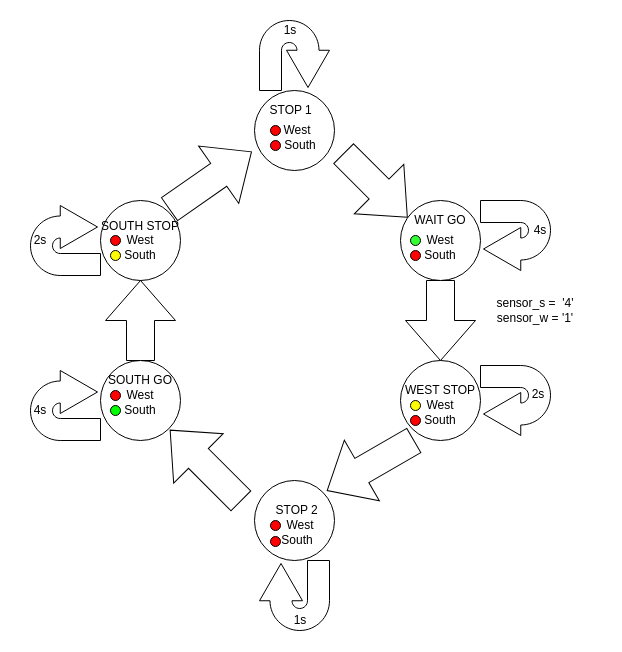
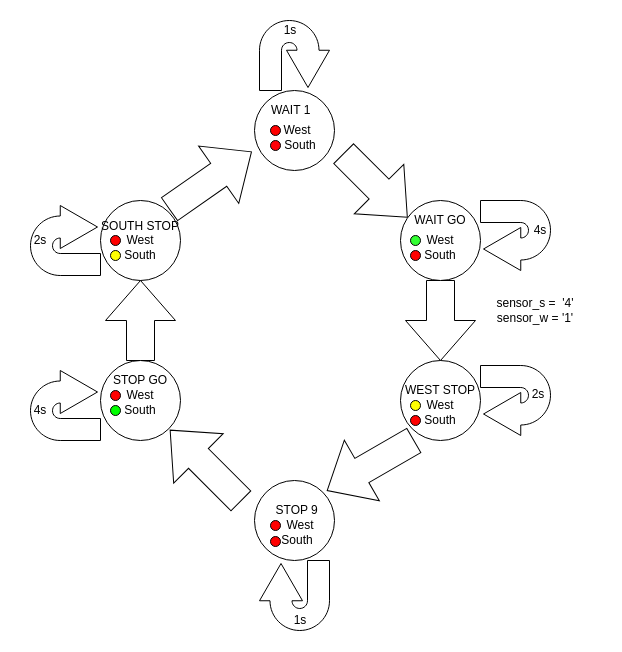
  <mxCell id="0" />
  <mxCell id="1" parent="0" />
  <mxCell id="2" value="" style="ellipse;whiteSpace=wrap;html=1;aspect=fixed;" vertex="1" parent="1"><mxGeometry x="254" y="90" width="80" height="80" as="geometry" /></mxCell>
  <mxCell id="3" value="" style="ellipse;whiteSpace=wrap;html=1;aspect=fixed;" vertex="1" parent="1"><mxGeometry x="400" y="200" width="80" height="80" as="geometry" /></mxCell>
  <mxCell id="4" value="" style="ellipse;whiteSpace=wrap;html=1;aspect=fixed;" vertex="1" parent="1"><mxGeometry x="400" y="360" width="80" height="80" as="geometry" /></mxCell>
  <mxCell id="5" value="" style="ellipse;whiteSpace=wrap;html=1;aspect=fixed;" vertex="1" parent="1"><mxGeometry x="100" y="200" width="80" height="80" as="geometry" /></mxCell>
  <mxCell id="6" value="" style="ellipse;whiteSpace=wrap;html=1;aspect=fixed;" vertex="1" parent="1"><mxGeometry x="100" y="360" width="80" height="80" as="geometry" /></mxCell>
  <mxCell id="7" value="" style="ellipse;whiteSpace=wrap;html=1;aspect=fixed;" vertex="1" parent="1"><mxGeometry x="254" y="480" width="80" height="80" as="geometry" /></mxCell>
  <mxCell id="8" value="" style="html=1;shadow=0;dashed=0;align=center;verticalAlign=middle;shape=mxgraph.arrows2.arrow;dy=0.6;dx=40;notch=0;rotation=45;" vertex="1" parent="1"><mxGeometry x="330" y="150" width="90" height="70" as="geometry" /></mxCell>
  <mxCell id="9" value="" style="html=1;shadow=0;dashed=0;align=center;verticalAlign=middle;shape=mxgraph.arrows2.arrow;dy=0.6;dx=40;direction=south;notch=0;" vertex="1" parent="1"><mxGeometry x="405" y="280" width="70" height="80" as="geometry" /></mxCell>
  <mxCell id="10" value="" style="html=1;shadow=0;dashed=0;align=center;verticalAlign=middle;shape=mxgraph.arrows2.arrow;dy=0.6;dx=40;flipH=1;notch=0;rotation=-30;" vertex="1" parent="1"><mxGeometry x="320" y="430" width="100" height="70" as="geometry" /></mxCell>
  <mxCell id="11" value="" style="html=1;shadow=0;dashed=0;align=center;verticalAlign=middle;shape=mxgraph.arrows2.arrow;dy=0.6;dx=40;direction=north;notch=0;rotation=-45;" vertex="1" parent="1"><mxGeometry x="170" y="415" width="70" height="100" as="geometry" /></mxCell>
  <mxCell id="12" value="" style="html=1;shadow=0;dashed=0;align=center;verticalAlign=middle;shape=mxgraph.arrows2.arrow;dy=0.6;dx=40;direction=north;notch=0;" vertex="1" parent="1"><mxGeometry x="105" y="280" width="70" height="80" as="geometry" /></mxCell>
  <mxCell id="13" value="" style="html=1;shadow=0;dashed=0;align=center;verticalAlign=middle;shape=mxgraph.arrows2.arrow;dy=0.6;dx=40;notch=0;direction=south;rotation=-125;" vertex="1" parent="1"><mxGeometry x="175" y="130" width="70" height="100" as="geometry" /></mxCell>
  <mxCell id="14" value="" style="html=1;shadow=0;dashed=0;align=center;verticalAlign=middle;shape=mxgraph.arrows2.uTurnArrow;dy=11;arrowHead=43;dx2=37.25;rotation=90;" vertex="1" parent="1"><mxGeometry x="259" y="20" width="70" height="70" as="geometry" /></mxCell>
  <mxCell id="15" value="" style="html=1;shadow=0;dashed=0;align=center;verticalAlign=middle;shape=mxgraph.arrows2.uTurnArrow;dy=11;arrowHead=43;dx2=37.25;rotation=-180;" vertex="1" parent="1"><mxGeometry x="480" y="200" width="70" height="70" as="geometry" /></mxCell>
  <mxCell id="16" value="" style="html=1;shadow=0;dashed=0;align=center;verticalAlign=middle;shape=mxgraph.arrows2.uTurnArrow;dy=11;arrowHead=43;dx2=37.25;rotation=-180;" vertex="1" parent="1"><mxGeometry x="480" y="365" width="70" height="70" as="geometry" /></mxCell>
  <mxCell id="17" value="" style="html=1;shadow=0;dashed=0;align=center;verticalAlign=middle;shape=mxgraph.arrows2.uTurnArrow;dy=11;arrowHead=43;dx2=37.25;rotation=0;" vertex="1" parent="1"><mxGeometry x="30" y="205" width="70" height="70" as="geometry" /></mxCell>
  <mxCell id="18" value="" style="html=1;shadow=0;dashed=0;align=center;verticalAlign=middle;shape=mxgraph.arrows2.uTurnArrow;dy=11;arrowHead=43;dx2=37.25;rotation=0;" vertex="1" parent="1"><mxGeometry x="30" y="370" width="70" height="70" as="geometry" /></mxCell>
  <mxCell id="19" value="" style="html=1;shadow=0;dashed=0;align=center;verticalAlign=middle;shape=mxgraph.arrows2.uTurnArrow;dy=11;arrowHead=43;dx2=37.25;rotation=-90;" vertex="1" parent="1"><mxGeometry x="259" y="560" width="70" height="70" as="geometry" /></mxCell>
  <mxCell id="20" value="1s" style="text;html=1;strokeColor=none;fillColor=none;align=center;verticalAlign=middle;whiteSpace=wrap;rounded=0;" vertex="1" parent="1"><mxGeometry x="270" y="20" width="40" height="20" as="geometry" /></mxCell>
  <mxCell id="21" value="1s" style="text;html=1;strokeColor=none;fillColor=none;align=center;verticalAlign=middle;whiteSpace=wrap;rounded=0;" vertex="1" parent="1"><mxGeometry x="280" y="610" width="40" height="20" as="geometry" /></mxCell>
  <mxCell id="22" value="4s" style="text;html=1;strokeColor=none;fillColor=none;align=center;verticalAlign=middle;whiteSpace=wrap;rounded=0;" vertex="1" parent="1"><mxGeometry x="520" y="220" width="40" height="20" as="geometry" /></mxCell>
  <mxCell id="23" value="4s" style="text;html=1;strokeColor=none;fillColor=none;align=center;verticalAlign=middle;whiteSpace=wrap;rounded=0;" vertex="1" parent="1"><mxGeometry x="20" y="400" width="40" height="20" as="geometry" /></mxCell>
  <mxCell id="24" value="2s" style="text;html=1;strokeColor=none;fillColor=none;align=center;verticalAlign=middle;whiteSpace=wrap;rounded=0;" vertex="1" parent="1"><mxGeometry x="518" y="384" width="40" height="20" as="geometry" /></mxCell>
  <mxCell id="25" value="2s" style="text;html=1;strokeColor=none;fillColor=none;align=center;verticalAlign=middle;whiteSpace=wrap;rounded=0;" vertex="1" parent="1"><mxGeometry x="20" y="230" width="40" height="20" as="geometry" /></mxCell>
- <mxCell id="26" value="STOP 1&amp;nbsp;&amp;nbsp;" style="text;html=1;strokeColor=none;fillColor=none;align=center;verticalAlign=middle;whiteSpace=wrap;rounded=0;" vertex="1" parent="1"><mxGeometry x="241" y="100" width="106" height="20" as="geometry" /></mxCell>
- <mxCell id="27" value="STOP 2&amp;nbsp;&amp;nbsp;" style="text;html=1;strokeColor=none;fillColor=none;align=center;verticalAlign=middle;whiteSpace=wrap;rounded=0;" vertex="1" parent="1"><mxGeometry x="247" y="500" width="106" height="20" as="geometry" /></mxCell>
+ <mxCell id="26" value="WAIT 1&amp;nbsp;&amp;nbsp;" style="text;html=1;strokeColor=none;fillColor=none;align=center;verticalAlign=middle;whiteSpace=wrap;rounded=0;" vertex="1" parent="1"><mxGeometry x="241" y="100" width="106" height="20" as="geometry" /></mxCell>
+ <mxCell id="27" value="STOP 9&amp;nbsp;&amp;nbsp;" style="text;html=1;strokeColor=none;fillColor=none;align=center;verticalAlign=middle;whiteSpace=wrap;rounded=0;" vertex="1" parent="1"><mxGeometry x="247" y="500" width="106" height="20" as="geometry" /></mxCell>
  <mxCell id="28" value="WAIT GO" style="text;html=1;strokeColor=none;fillColor=none;align=center;verticalAlign=middle;whiteSpace=wrap;rounded=0;" vertex="1" parent="1"><mxGeometry x="387" y="210" width="106" height="20" as="geometry" /></mxCell>
  <mxCell id="29" value="WEST STOP" style="text;html=1;strokeColor=none;fillColor=none;align=center;verticalAlign=middle;whiteSpace=wrap;rounded=0;" vertex="1" parent="1"><mxGeometry x="387" y="380" width="106" height="20" as="geometry" /></mxCell>
- <mxCell id="30" value="SOUTH GO" style="text;html=1;strokeColor=none;fillColor=none;align=center;verticalAlign=middle;whiteSpace=wrap;rounded=0;" vertex="1" parent="1"><mxGeometry x="87" y="370" width="106" height="20" as="geometry" /></mxCell>
+ <mxCell id="30" value="STOP GO" style="text;html=1;strokeColor=none;fillColor=none;align=center;verticalAlign=middle;whiteSpace=wrap;rounded=0;" vertex="1" parent="1"><mxGeometry x="87" y="370" width="106" height="20" as="geometry" /></mxCell>
  <mxCell id="31" value="SOUTH STOP" style="text;html=1;strokeColor=none;fillColor=none;align=center;verticalAlign=middle;whiteSpace=wrap;rounded=0;" vertex="1" parent="1"><mxGeometry x="87" y="216" width="106" height="20" as="geometry" /></mxCell>
  <mxCell id="32" value="" style="ellipse;whiteSpace=wrap;html=1;aspect=fixed;fillColor=#FF0000;" vertex="1" parent="1"><mxGeometry x="110" y="390" width="10" height="10" as="geometry" /></mxCell>
  <mxCell id="33" value="" style="ellipse;whiteSpace=wrap;html=1;aspect=fixed;fillColor=#00FF00;" vertex="1" parent="1"><mxGeometry x="110" y="405" width="10" height="10" as="geometry" /></mxCell>
  <mxCell id="34" value="" style="ellipse;whiteSpace=wrap;html=1;aspect=fixed;fillColor=#FF0000;" vertex="1" parent="1"><mxGeometry x="110" y="235" width="10" height="10" as="geometry" /></mxCell>
  <mxCell id="35" value="" style="ellipse;whiteSpace=wrap;html=1;aspect=fixed;fillColor=#FFFF00;" vertex="1" parent="1"><mxGeometry x="110" y="250" width="10" height="10" as="geometry" /></mxCell>
  <mxCell id="36" value="" style="ellipse;whiteSpace=wrap;html=1;aspect=fixed;fillColor=#FF0000;" vertex="1" parent="1"><mxGeometry x="270" y="520" width="10" height="10" as="geometry" /></mxCell>
  <mxCell id="37" value="" style="ellipse;whiteSpace=wrap;html=1;aspect=fixed;fillColor=#FF0000;" vertex="1" parent="1"><mxGeometry x="270" y="536" width="10" height="10" as="geometry" /></mxCell>
  <mxCell id="38" value="" style="ellipse;whiteSpace=wrap;html=1;aspect=fixed;fillColor=#FFFF00;" vertex="1" parent="1"><mxGeometry x="410" y="400" width="10" height="10" as="geometry" /></mxCell>
  <mxCell id="39" value="" style="ellipse;whiteSpace=wrap;html=1;aspect=fixed;fillColor=#FF0000;" vertex="1" parent="1"><mxGeometry x="410" y="415" width="10" height="10" as="geometry" /></mxCell>
  <mxCell id="40" value="" style="ellipse;whiteSpace=wrap;html=1;aspect=fixed;fillColor=#33FF33;" vertex="1" parent="1"><mxGeometry x="410" y="235" width="10" height="10" as="geometry" /></mxCell>
  <mxCell id="41" value="" style="ellipse;whiteSpace=wrap;html=1;aspect=fixed;fillColor=#FF0000;" vertex="1" parent="1"><mxGeometry x="410" y="250" width="10" height="10" as="geometry" /></mxCell>
  <mxCell id="42" value="" style="ellipse;whiteSpace=wrap;html=1;aspect=fixed;fillColor=#FF0000;" vertex="1" parent="1"><mxGeometry x="270" y="125" width="10" height="10" as="geometry" /></mxCell>
  <mxCell id="43" value="" style="ellipse;whiteSpace=wrap;html=1;aspect=fixed;fillColor=#FF0008;" vertex="1" parent="1"><mxGeometry x="270" y="140" width="10" height="10" as="geometry" /></mxCell>
  <mxCell id="44" value="West" style="text;html=1;strokeColor=none;fillColor=none;align=center;verticalAlign=middle;whiteSpace=wrap;rounded=0;" vertex="1" parent="1"><mxGeometry x="277" y="120" width="40" height="20" as="geometry" /></mxCell>
  <mxCell id="45" value="West" style="text;html=1;strokeColor=none;fillColor=none;align=center;verticalAlign=middle;whiteSpace=wrap;rounded=0;" vertex="1" parent="1"><mxGeometry x="420" y="230" width="40" height="20" as="geometry" /></mxCell>
  <mxCell id="46" value="West" style="text;html=1;strokeColor=none;fillColor=none;align=center;verticalAlign=middle;whiteSpace=wrap;rounded=0;" vertex="1" parent="1"><mxGeometry x="420" y="395" width="40" height="20" as="geometry" /></mxCell>
  <mxCell id="47" value="West" style="text;html=1;strokeColor=none;fillColor=none;align=center;verticalAlign=middle;whiteSpace=wrap;rounded=0;" vertex="1" parent="1"><mxGeometry x="280" y="515" width="40" height="20" as="geometry" /></mxCell>
  <mxCell id="48" value="West" style="text;html=1;strokeColor=none;fillColor=none;align=center;verticalAlign=middle;whiteSpace=wrap;rounded=0;" vertex="1" parent="1"><mxGeometry x="120" y="385" width="40" height="20" as="geometry" /></mxCell>
  <mxCell id="49" value="West" style="text;html=1;strokeColor=none;fillColor=none;align=center;verticalAlign=middle;whiteSpace=wrap;rounded=0;" vertex="1" parent="1"><mxGeometry x="120" y="230" width="40" height="20" as="geometry" /></mxCell>
  <mxCell id="50" value="South" style="text;html=1;strokeColor=none;fillColor=none;align=center;verticalAlign=middle;whiteSpace=wrap;rounded=0;" vertex="1" parent="1"><mxGeometry x="280" y="135" width="40" height="20" as="geometry" /></mxCell>
  <mxCell id="51" value="South" style="text;html=1;strokeColor=none;fillColor=none;align=center;verticalAlign=middle;whiteSpace=wrap;rounded=0;" vertex="1" parent="1"><mxGeometry x="420" y="245" width="40" height="20" as="geometry" /></mxCell>
  <mxCell id="52" value="South" style="text;html=1;strokeColor=none;fillColor=none;align=center;verticalAlign=middle;whiteSpace=wrap;rounded=0;" vertex="1" parent="1"><mxGeometry x="420" y="410" width="40" height="20" as="geometry" /></mxCell>
  <mxCell id="53" value="South" style="text;html=1;strokeColor=none;fillColor=none;align=center;verticalAlign=middle;whiteSpace=wrap;rounded=0;" vertex="1" parent="1"><mxGeometry x="277" y="530" width="40" height="20" as="geometry" /></mxCell>
  <mxCell id="54" value="South" style="text;html=1;strokeColor=none;fillColor=none;align=center;verticalAlign=middle;whiteSpace=wrap;rounded=0;" vertex="1" parent="1"><mxGeometry x="120" y="400" width="40" height="20" as="geometry" /></mxCell>
  <mxCell id="55" value="South" style="text;html=1;strokeColor=none;fillColor=none;align=center;verticalAlign=middle;whiteSpace=wrap;rounded=0;" vertex="1" parent="1"><mxGeometry x="120" y="245" width="40" height="20" as="geometry" /></mxCell>
  <mxCell id="56" value="sensor_s =&amp;nbsp; '4'&lt;br&gt;sensor_w = '1'" style="text;html=1;strokeColor=none;fillColor=none;align=center;verticalAlign=middle;whiteSpace=wrap;rounded=0;" vertex="1" parent="1"><mxGeometry x="470" y="290" width="130" height="40" as="geometry" /></mxCell>
